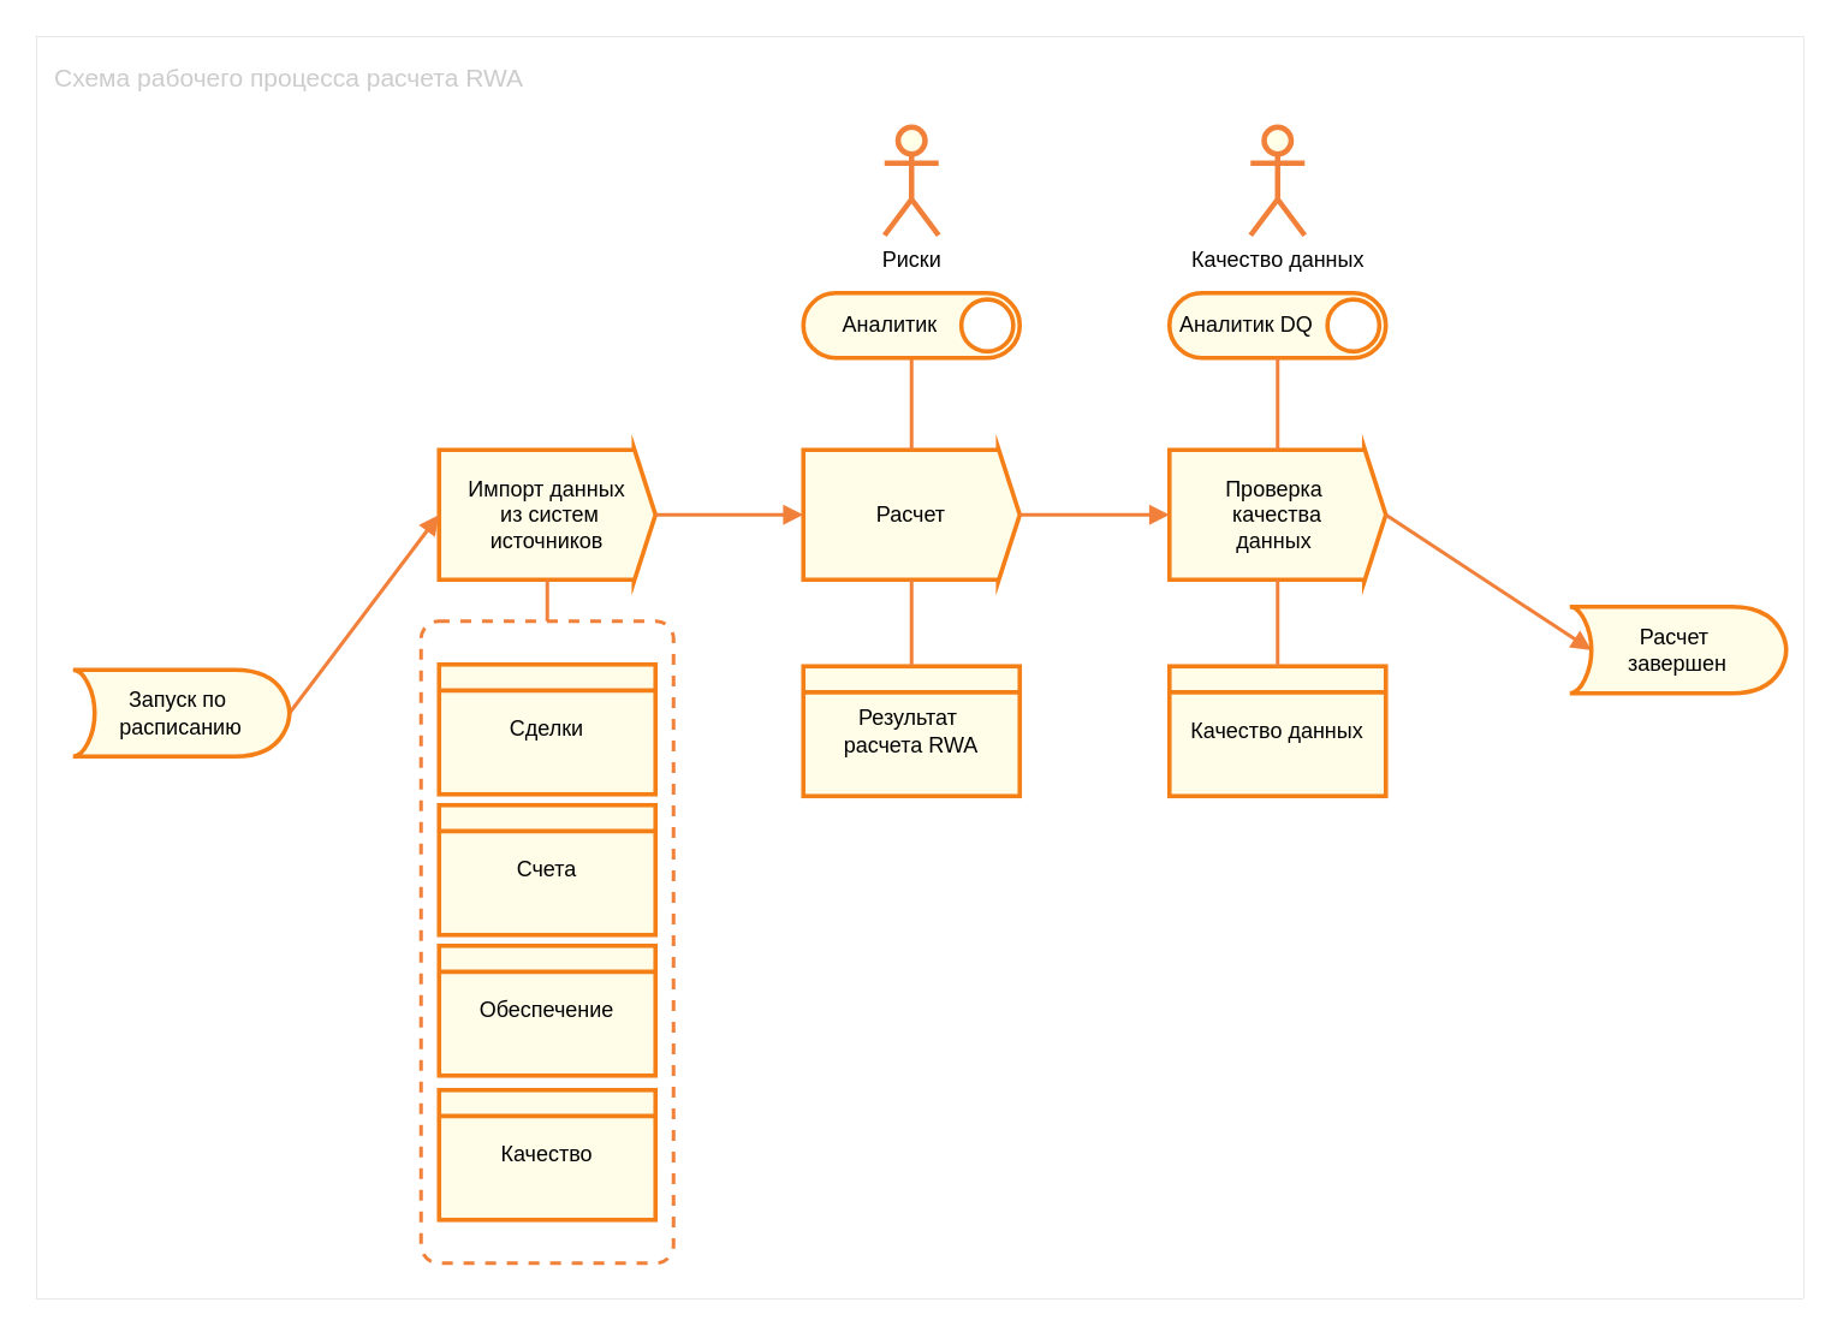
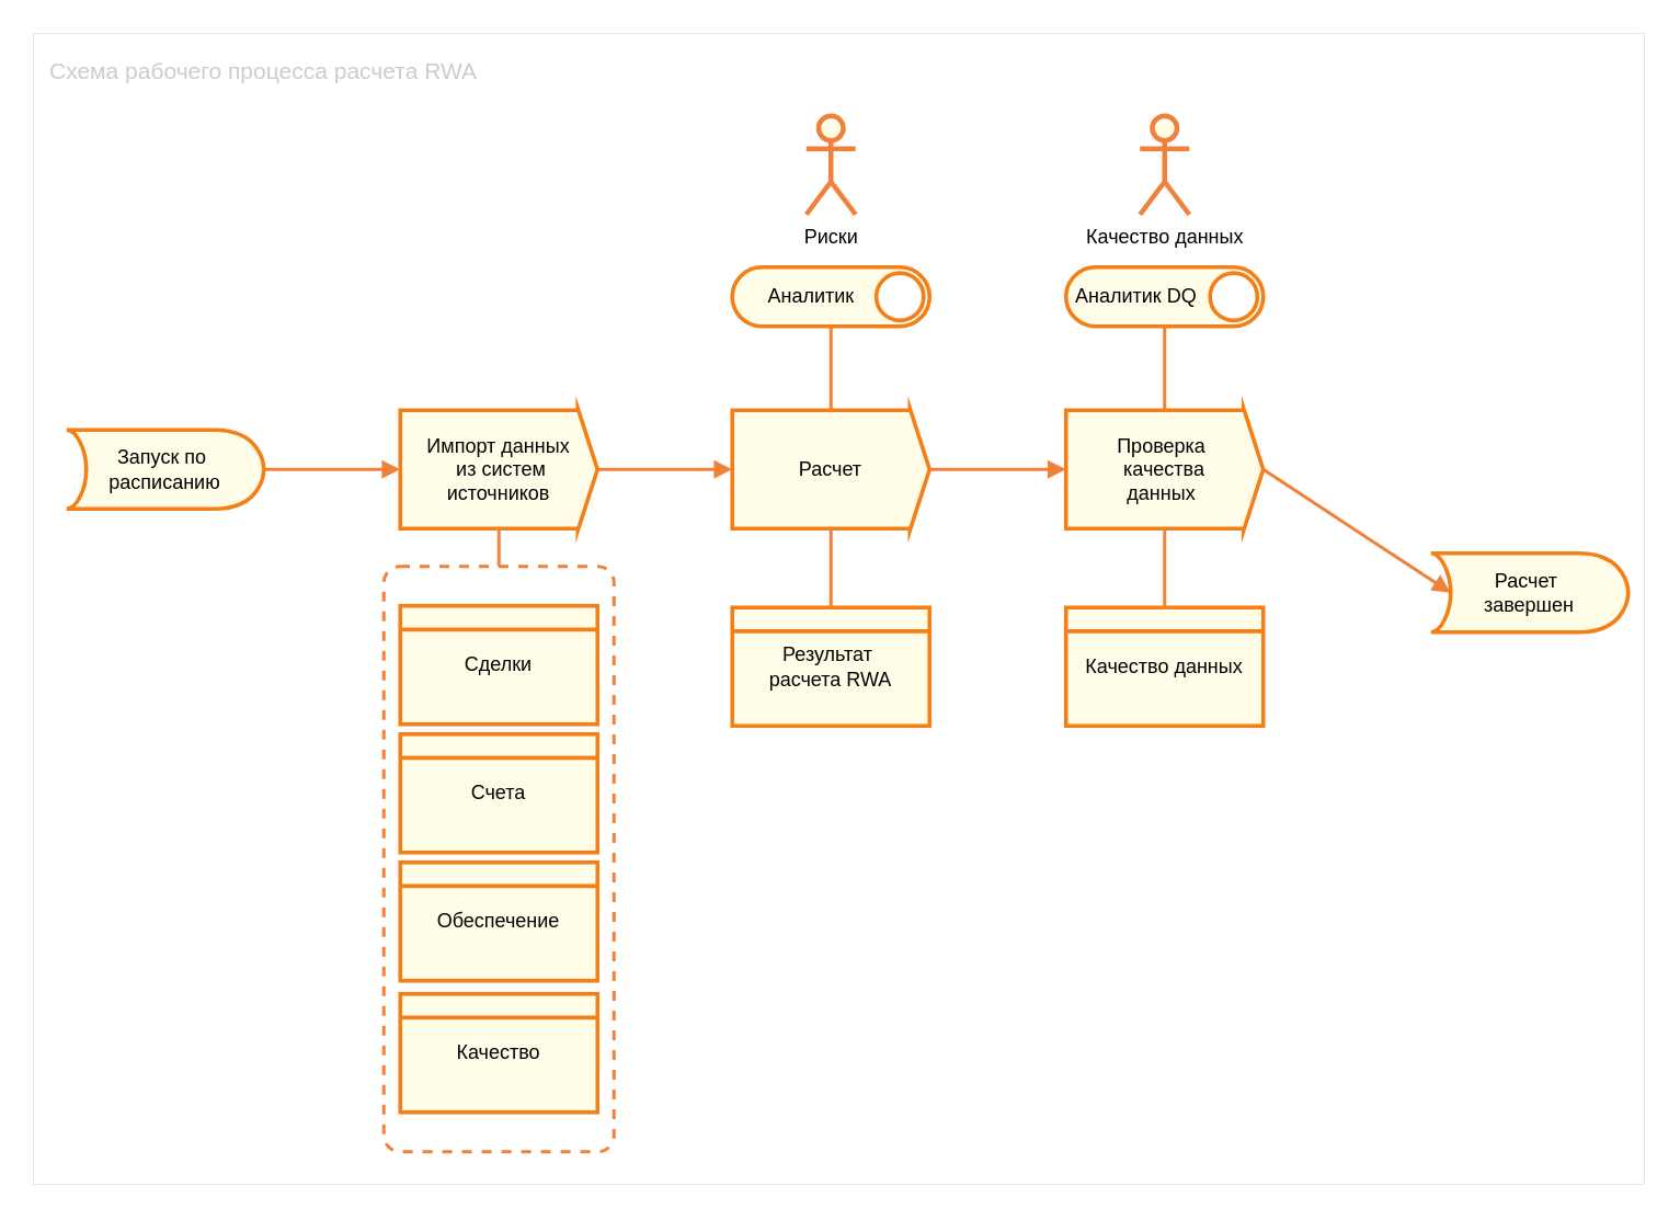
  <mxCell id="0" />
  <mxCell id="1" parent="0" />
  <mxCell id="2" value="Схема рабочего процесса расчета RWA" style="rounded=0;whiteSpace=wrap;html=1;strokeWidth=0.3;strokeColor=#CCCCCC;align=left;verticalAlign=top;spacingLeft=10;spacing=0;spacingTop=10;fontSize=14;fontColor=#CCCCCC;" vertex="1" parent="1"><mxGeometry x="20" y="20" width="980" height="700" as="geometry" /></mxCell>
  <mxCell id="3" value="" style="rounded=1;whiteSpace=wrap;html=1;arcSize=7;strokeColor=#f1803a;dashed=1;strokeWidth=2;" vertex="1" parent="1"><mxGeometry x="233" y="344" width="140" height="356" as="geometry" /></mxCell>
  <mxCell id="4" value="Импорт данных&lt;div&gt;&amp;nbsp;из систем источников&lt;/div&gt;" style="shape=stencil(tZVhb4IwEIZ/Tb8aaEPQjxvK5/2FWs/ZWFrSom7/fgeH24TBokJC0tz70qfH5Y4ykYWDLIHxyMoCmFgzzl9PQVsI4c07hQsqaB/Ii6OI4ksnlqEEVZF4ll7LrQFyQuXdES56V7UMXutiw6IXdOtHZMpZi9u1s+HG+eUjRmpbYfxBmGjBEzrhk4QFb3MpwesCKvDti6Qynt/BnhGdzsjulmQ5X0mmRHdLMiH7FizmAidzgdPJwPEzGYsMlaExFdlWquO7dye7+zOdUtbD3zOuduHOMFSA8S+9Egz+sX4Iq8kR8ep+xPe/sWUkz6exjJ9HPJDFIwRlXICRDkW91xWNOtBKIts7DyM9ttfGKGecx5DWJlvGRZ7n6006PjB0Sw3sT9I8/md/fToxhoanl36j0vXbCF8=);whiteSpace=wrap;html=1;" vertex="1" parent="1"><mxGeometry x="243" y="225" width="120" height="120" as="geometry" /></mxCell>
  <mxCell id="5" style="edgeStyle=none;rounded=0;orthogonalLoop=1;jettySize=auto;html=1;exitX=1;exitY=0.5;exitDx=0;exitDy=0;exitPerimeter=0;entryX=0;entryY=0.5;entryDx=0;entryDy=0;entryPerimeter=0;endArrow=block;endFill=1;strokeColor=#f1803a;strokeWidth=2;endSize=6;" edge="1" parent="1" source="15" target="4"><mxGeometry relative="1" as="geometry"><mxPoint x="250" y="284" as="sourcePoint" /><mxPoint x="180" y="160" as="targetPoint" /></mxGeometry></mxCell>
  <mxCell id="6" value="Расчет" style="shape=stencil(tZVhb4IwEIZ/Tb8aaEPQjxvK5/2FWs/ZWFrSom7/fgeH24TBokJC0tz70qfH5Y4ykYWDLIHxyMoCmFgzzl9PQVsI4c07hQsqaB/Ii6OI4ksnlqEEVZF4ll7LrQFyQuXdES56V7UMXutiw6IXdOtHZMpZi9u1s+HG+eUjRmpbYfxBmGjBEzrhk4QFb3MpwesCKvDti6Qynt/BnhGdzsjulmQ5X0mmRHdLMiH7FizmAidzgdPJwPEzGYsMlaExFdlWquO7dye7+zOdUtbD3zOuduHOMFSA8S+9Egz+sX4Iq8kR8ep+xPe/sWUkz6exjJ9HPJDFIwRlXICRDkW91xWNOtBKIts7DyM9ttfGKGecx5DWJlvGRZ7n6006PjB0Sw3sT9I8/md/fToxhoanl36j0vXbCF8=);whiteSpace=wrap;html=1;" vertex="1" parent="1"><mxGeometry x="445" y="225" width="120" height="120" as="geometry" /></mxCell>
  <mxCell id="7" style="edgeStyle=none;rounded=0;orthogonalLoop=1;jettySize=auto;html=1;exitX=1;exitY=0.5;exitDx=0;exitDy=0;exitPerimeter=0;entryX=0;entryY=0.5;entryDx=0;entryDy=0;entryPerimeter=0;endArrow=block;endFill=1;strokeColor=#f1803a;strokeWidth=2;endSize=6;" edge="1" parent="1" source="4" target="6"><mxGeometry relative="1" as="geometry"><mxPoint x="430" y="150" as="sourcePoint" /><mxPoint x="470" y="150" as="targetPoint" /></mxGeometry></mxCell>
  <mxCell id="8" value="Сделки" style="shape=stencil(tZXRboMgFIafhtsFIdbdbrbc9hnQnq6sCgZsu739EHTpVFxMJDEx/L985+TgOSCamwtvABEseQ2I7hEh7zcjJBhzLD6hbK1g3Yu3Eoz9+jFac9N03zrxzrXgRQXeMa1WV3iIU9szSKfTA8Jv1u0empdKSrtdKGn+OE++xXAhbTb4y2PwC0l9hO9foU+mAS1qaEH3hlcRYSvgMdlZRPiITNNY5Gjg3WbkJFoxxuRo4O2KMdMvrxH7ZUv2pF/WwWluldCIoXnBy+uHVjd5mk1Juxk4/7MOy/E07CfdbimhQFian5WGhXzOoqpKVSltl/7tYiFCGWP7Q7ZcYD+NA/vTjCX/7O+ie8bCRw3vZv3EGOxa3SFUUUqW4g+Eyt5PTz2D1zBc8QMZDvUJndnkaJzqb1An/AA=);whiteSpace=wrap;html=1;" vertex="1" parent="1"><mxGeometry x="243" y="344" width="120" height="120" as="geometry" /></mxCell>
  <mxCell id="9" value="Счета" style="shape=stencil(tZXRboMgFIafhtsFIdbdbrbc9hnQnq6sCgZsu739EHTpVFxMJDEx/L985+TgOSCamwtvABEseQ2I7hEh7zcjJBhzLD6hbK1g3Yu3Eoz9+jFac9N03zrxzrXgRQXeMa1WV3iIU9szSKfTA8Jv1u0empdKSrtdKGn+OE++xXAhbTb4y2PwC0l9hO9foU+mAS1qaEH3hlcRYSvgMdlZRPiITNNY5Gjg3WbkJFoxxuRo4O2KMdMvrxH7ZUv2pF/WwWluldCIoXnBy+uHVjd5mk1Juxk4/7MOy/E07CfdbimhQFian5WGhXzOoqpKVSltl/7tYiFCGWP7Q7ZcYD+NA/vTjCX/7O+ie8bCRw3vZv3EGOxa3SFUUUqW4g+Eyt5PTz2D1zBc8QMZDvUJndnkaJzqb1An/AA=);whiteSpace=wrap;html=1;" vertex="1" parent="1"><mxGeometry x="243" y="422" width="120" height="120" as="geometry" /></mxCell>
  <mxCell id="10" style="edgeStyle=none;rounded=1;orthogonalLoop=1;jettySize=auto;html=1;exitX=0.5;exitY=0;exitDx=0;exitDy=0;entryX=0.5;entryY=0.8;entryDx=0;entryDy=0;entryPerimeter=0;strokeColor=#f1813b;curved=0;endArrow=none;endFill=0;jumpSize=6;endSize=12;strokeWidth=2;" edge="1" parent="1" source="3" target="4"><mxGeometry relative="1" as="geometry"><mxPoint x="90" y="484" as="sourcePoint" /><mxPoint x="90" y="430" as="targetPoint" /></mxGeometry></mxCell>
  <mxCell id="11" value="Проверка&amp;nbsp;&lt;div&gt;качества&lt;/div&gt;&lt;div&gt;данных&amp;nbsp;&lt;/div&gt;" style="shape=stencil(tZVhb4IwEIZ/Tb8aaEPQjxvK5/2FWs/ZWFrSom7/fgeH24TBokJC0tz70qfH5Y4ykYWDLIHxyMoCmFgzzl9PQVsI4c07hQsqaB/Ii6OI4ksnlqEEVZF4ll7LrQFyQuXdES56V7UMXutiw6IXdOtHZMpZi9u1s+HG+eUjRmpbYfxBmGjBEzrhk4QFb3MpwesCKvDti6Qynt/BnhGdzsjulmQ5X0mmRHdLMiH7FizmAidzgdPJwPEzGYsMlaExFdlWquO7dye7+zOdUtbD3zOuduHOMFSA8S+9Egz+sX4Iq8kR8ep+xPe/sWUkz6exjJ9HPJDFIwRlXICRDkW91xWNOtBKIts7DyM9ttfGKGecx5DWJlvGRZ7n6006PjB0Sw3sT9I8/md/fToxhoanl36j0vXbCF8=);whiteSpace=wrap;html=1;" vertex="1" parent="1"><mxGeometry x="648" y="225" width="120" height="120" as="geometry" /></mxCell>
  <mxCell id="12" style="edgeStyle=none;rounded=0;orthogonalLoop=1;jettySize=auto;html=1;exitX=1;exitY=0.5;exitDx=0;exitDy=0;exitPerimeter=0;entryX=0;entryY=0.5;entryDx=0;entryDy=0;entryPerimeter=0;endArrow=block;endFill=1;strokeColor=#f1803a;strokeWidth=2;endSize=6;" edge="1" parent="1" source="6" target="11"><mxGeometry relative="1" as="geometry"><mxPoint x="440" y="160" as="sourcePoint" /><mxPoint x="480" y="160" as="targetPoint" /></mxGeometry></mxCell>
  <mxCell id="13" style="edgeStyle=none;rounded=0;orthogonalLoop=1;jettySize=auto;html=1;exitX=1;exitY=0.5;exitDx=0;exitDy=0;exitPerimeter=0;entryX=0.1;entryY=0.5;entryDx=0;entryDy=0;entryPerimeter=0;endArrow=block;endFill=1;strokeColor=#f1803a;strokeWidth=2;endSize=6;" edge="1" parent="1" source="11" target="16"><mxGeometry relative="1" as="geometry"><mxPoint x="270" y="150" as="sourcePoint" /><mxPoint x="740" y="284" as="targetPoint" /></mxGeometry></mxCell>
  <mxCell id="14" value="Обеспечение" style="shape=stencil(tZXRboMgFIafhtsFIdbdbrbc9hnQnq6sCgZsu739EHTpVFxMJDEx/L985+TgOSCamwtvABEseQ2I7hEh7zcjJBhzLD6hbK1g3Yu3Eoz9+jFac9N03zrxzrXgRQXeMa1WV3iIU9szSKfTA8Jv1u0empdKSrtdKGn+OE++xXAhbTb4y2PwC0l9hO9foU+mAS1qaEH3hlcRYSvgMdlZRPiITNNY5Gjg3WbkJFoxxuRo4O2KMdMvrxH7ZUv2pF/WwWluldCIoXnBy+uHVjd5mk1Juxk4/7MOy/E07CfdbimhQFian5WGhXzOoqpKVSltl/7tYiFCGWP7Q7ZcYD+NA/vTjCX/7O+ie8bCRw3vZv3EGOxa3SFUUUqW4g+Eyt5PTz2D1zBc8QMZDvUJndnkaJzqb1An/AA=);whiteSpace=wrap;html=1;" vertex="1" parent="1"><mxGeometry x="243" y="500" width="120" height="120" as="geometry" /></mxCell>
- <mxCell id="15" value="Запуск по&amp;nbsp;&lt;div&gt;расписанию&lt;/div&gt;" style="shape=stencil(tVbtboMwDHya/K0gGWN/N1reI6XuGpUmKKGUvv0Chm0Jg34MJCTkc3I5H9hAWGIOvABCA8lPQNiaUPpxNkKCMZsKZGljmzxgJgwCjC9ezE0BWYlgxbXg2xwwY0qtjnARu7LjoA3ONiR4t9nmYkmmpLTbhZLGyfzKWxouGjVBjTTBikZ4whWBFe20FKDFCUrQ3UJECU0f4F6QOl6Q27fkbTlL5qT2LZmR2yVmM4oOXepoKc3xbMT/UswSi4w1Kku2PDt+anWWuz/lFLxp/0GiT59UBWMGsMlKe4bcTqwfBu+Fuo8iO2tUwbzhdu2A3rA69BeE7jk19RdQl+ExId/V9PEtHdEtHfETnrpP5T6GoaXTjkZuHfGgDreM16dEeBrYwE1XxIsnInI13Plu5crARLtafNAiLTrSVyzZKw0TDbcXeZ6pXGkb4r1VSyhL03S9iaenB360R/ZHcRre2N+cjhxjk2Qgv0XxX6QFvgA=);whiteSpace=wrap;html=1;" vertex="1" parent="1"><mxGeometry x="40" y="335" width="120" height="120" as="geometry" /></mxCell>
+ <mxCell id="15" value="Запуск по&amp;nbsp;&lt;div&gt;расписанию&lt;/div&gt;" style="shape=stencil(tVbtboMwDHya/K0gGWN/N1reI6XuGpUmKKGUvv0Chm0Jg34MJCTkc3I5H9hAWGIOvABCA8lPQNiaUPpxNkKCMZsKZGljmzxgJgwCjC9ezE0BWYlgxbXg2xwwY0qtjnARu7LjoA3ONiR4t9nmYkmmpLTbhZLGyfzKWxouGjVBjTTBikZ4whWBFe20FKDFCUrQ3UJECU0f4F6QOl6Q27fkbTlL5qT2LZmR2yVmM4oOXepoKc3xbMT/UswSi4w1Kku2PDt+anWWuz/lFLxp/0GiT59UBWMGsMlKe4bcTqwfBu+Fuo8iO2tUwbzhdu2A3rA69BeE7jk19RdQl+ExId/V9PEtHdEtHfETnrpP5T6GoaXTjkZuHfGgDreM16dEeBrYwE1XxIsnInI13Plu5crARLtafNAiLTrSVyzZKw0TDbcXeZ6pXGkb4r1VSyhL03S9iaenB360R/ZHcRre2N+cjhxjk2Qgv0XxX6QFvgA=);whiteSpace=wrap;html=1;" vertex="1" parent="1"><mxGeometry x="40" y="225" width="120" height="120" as="geometry" /></mxCell>
  <mxCell id="16" value="Расчет&amp;nbsp;&lt;div&gt;завершен&lt;/div&gt;" style="shape=stencil(tVbtboMwDHya/K0gGWN/N1reI6XuGpUmKKGUvv0Chm0Jg34MJCTkc3I5H9hAWGIOvABCA8lPQNiaUPpxNkKCMZsKZGljmzxgJgwCjC9ezE0BWYlgxbXg2xwwY0qtjnARu7LjoA3ONiR4t9nmYkmmpLTbhZLGyfzKWxouGjVBjTTBikZ4whWBFe20FKDFCUrQ3UJECU0f4F6QOl6Q27fkbTlL5qT2LZmR2yVmM4oOXepoKc3xbMT/UswSi4w1Kku2PDt+anWWuz/lFLxp/0GiT59UBWMGsMlKe4bcTqwfBu+Fuo8iO2tUwbzhdu2A3rA69BeE7jk19RdQl+ExId/V9PEtHdEtHfETnrpP5T6GoaXTjkZuHfGgDreM16dEeBrYwE1XxIsnInI13Plu5crARLtafNAiLTrSVyzZKw0TDbcXeZ6pXGkb4r1VSyhL03S9iaenB360R/ZHcRre2N+cjhxjk2Qgv0XxX6QFvgA=);whiteSpace=wrap;html=1;" vertex="1" parent="1"><mxGeometry x="870" y="300" width="120" height="120" as="geometry" /></mxCell>
  <mxCell id="17" value="Результат&amp;nbsp;&lt;div&gt;расчета RWA&lt;/div&gt;" style="shape=stencil(tZXRboMgFIafhtsFIdbdbrbc9hnQnq6sCgZsu739EHTpVFxMJDEx/L985+TgOSCamwtvABEseQ2I7hEh7zcjJBhzLD6hbK1g3Yu3Eoz9+jFac9N03zrxzrXgRQXeMa1WV3iIU9szSKfTA8Jv1u0empdKSrtdKGn+OE++xXAhbTb4y2PwC0l9hO9foU+mAS1qaEH3hlcRYSvgMdlZRPiITNNY5Gjg3WbkJFoxxuRo4O2KMdMvrxH7ZUv2pF/WwWluldCIoXnBy+uHVjd5mk1Juxk4/7MOy/E07CfdbimhQFian5WGhXzOoqpKVSltl/7tYiFCGWP7Q7ZcYD+NA/vTjCX/7O+ie8bCRw3vZv3EGOxa3SFUUUqW4g+Eyt5PTz2D1zBc8QMZDvUJndnkaJzqb1An/AA=);whiteSpace=wrap;html=1;" vertex="1" parent="1"><mxGeometry x="445" y="345" width="120" height="120" as="geometry" /></mxCell>
  <mxCell id="18" value="Качество" style="shape=stencil(tZXRboMgFIafhtsFIdbdbrbc9hnQnq6sCgZsu739EHTpVFxMJDEx/L985+TgOSCamwtvABEseQ2I7hEh7zcjJBhzLD6hbK1g3Yu3Eoz9+jFac9N03zrxzrXgRQXeMa1WV3iIU9szSKfTA8Jv1u0empdKSrtdKGn+OE++xXAhbTb4y2PwC0l9hO9foU+mAS1qaEH3hlcRYSvgMdlZRPiITNNY5Gjg3WbkJFoxxuRo4O2KMdMvrxH7ZUv2pF/WwWluldCIoXnBy+uHVjd5mk1Juxk4/7MOy/E07CfdbimhQFian5WGhXzOoqpKVSltl/7tYiFCGWP7Q7ZcYD+NA/vTjCX/7O+ie8bCRw3vZv3EGOxa3SFUUUqW4g+Eyt5PTz2D1zBc8QMZDvUJndnkaJzqb1An/AA=);whiteSpace=wrap;html=1;" vertex="1" parent="1"><mxGeometry x="243" y="580" width="120" height="120" as="geometry" /></mxCell>
  <mxCell id="19" style="edgeStyle=none;rounded=1;orthogonalLoop=1;jettySize=auto;html=1;exitX=0.5;exitY=0.2;exitDx=0;exitDy=0;exitPerimeter=0;entryX=0.5;entryY=0.8;entryDx=0;entryDy=0;entryPerimeter=0;strokeColor=#f1813b;curved=0;endArrow=none;endFill=0;jumpSize=6;endSize=12;strokeWidth=2;" edge="1" parent="1" source="17" target="6"><mxGeometry relative="1" as="geometry"><mxPoint x="600" y="614" as="sourcePoint" /><mxPoint x="600" y="560" as="targetPoint" /></mxGeometry></mxCell>
  <mxCell id="20" value="Качество данных" style="shape=stencil(tZXRboMgFIafhtsFIdbdbrbc9hnQnq6sCgZsu739EHTpVFxMJDEx/L985+TgOSCamwtvABEseQ2I7hEh7zcjJBhzLD6hbK1g3Yu3Eoz9+jFac9N03zrxzrXgRQXeMa1WV3iIU9szSKfTA8Jv1u0empdKSrtdKGn+OE++xXAhbTb4y2PwC0l9hO9foU+mAS1qaEH3hlcRYSvgMdlZRPiITNNY5Gjg3WbkJFoxxuRo4O2KMdMvrxH7ZUv2pF/WwWluldCIoXnBy+uHVjd5mk1Juxk4/7MOy/E07CfdbimhQFian5WGhXzOoqpKVSltl/7tYiFCGWP7Q7ZcYD+NA/vTjCX/7O+ie8bCRw3vZv3EGOxa3SFUUUqW4g+Eyt5PTz2D1zBc8QMZDvUJndnkaJzqb1An/AA=);whiteSpace=wrap;html=1;" vertex="1" parent="1"><mxGeometry x="648" y="345" width="120" height="120" as="geometry" /></mxCell>
  <mxCell id="21" style="edgeStyle=none;rounded=1;orthogonalLoop=1;jettySize=auto;html=1;exitX=0.5;exitY=0.2;exitDx=0;exitDy=0;exitPerimeter=0;entryX=0.5;entryY=0.8;entryDx=0;entryDy=0;entryPerimeter=0;strokeColor=#f1813b;curved=0;endArrow=none;endFill=0;jumpSize=6;endSize=12;strokeWidth=2;" edge="1" parent="1" source="20" target="11"><mxGeometry relative="1" as="geometry"><mxPoint x="510" y="614" as="sourcePoint" /><mxPoint x="510" y="560" as="targetPoint" /></mxGeometry></mxCell>
  <mxCell id="22" value="Риски" style="shape=umlActor;verticalLabelPosition=bottom;verticalAlign=top;html=1;outlineConnect=0;strokeColor=#f1813a;strokeWidth=3;fillColor=#fffee7;" vertex="1" parent="1"><mxGeometry x="490" y="70" width="30" height="60" as="geometry" /></mxCell>
  <mxCell id="23" value="Качество данных" style="shape=umlActor;verticalLabelPosition=bottom;verticalAlign=top;html=1;outlineConnect=0;strokeColor=#f1813a;strokeWidth=3;fillColor=#fffee7;" vertex="1" parent="1"><mxGeometry x="693" y="70" width="30" height="60" as="geometry" /></mxCell>
  <mxCell id="24" style="edgeStyle=none;rounded=1;orthogonalLoop=1;jettySize=auto;html=1;exitX=0.5;exitY=0.2;exitDx=0;exitDy=0;exitPerimeter=0;strokeColor=#f1813b;curved=0;endArrow=none;endFill=0;jumpSize=6;endSize=12;strokeWidth=2;entryX=0.5;entryY=0.65;entryDx=0;entryDy=0;entryPerimeter=0;" edge="1" parent="1" source="6" target="25"><mxGeometry relative="1" as="geometry"><mxPoint x="110" y="154" as="sourcePoint" /><mxPoint x="580" y="220" as="targetPoint" /></mxGeometry></mxCell>
  <mxCell id="25" value="Аналитик" style="shape=stencil(xVXhboMgEH4a/i7Izbm/m60P0Deg9rqSUjBg13ZPPxRJp06WZZolJua+z/vu+OCQQG4PvELCqOInJLAijL2erVBo7UZLRzDHHTyRUOrjyyDmtsKy9uA7N4JvQ6atjT7iRezqToM1OKwJfXFs80BeaqVcutDK9pgvvJPhQtUuvnoZ+sBSX+EWAOiACo04YY2mIzxKWPEL8SW1syXFR648LejKnNojV+YUpwPt2aSTv0lD7pCp4w/5lpfHN6PPavdtQy1jmsG7L7XXTThYw3HtRhHC9JrSio9u+NNYqxMNQb7XBiOd7oWUpZbauNC/21qEQVEUq3UWN97fIRP5aVYkP+Q31b1G5COUUlQW71Zm0Pfyuecle+xZGcJYC5MG/OPq210dbV6L+v9CC3wC);whiteSpace=wrap;html=1;align=left;spacingLeft=20;" vertex="1" parent="1"><mxGeometry x="445" y="120" width="120" height="120" as="geometry" /></mxCell>
  <mxCell id="26" value="Аналитик DQ" style="shape=stencil(xVXhboMgEH4a/i7Izbm/m60P0Deg9rqSUjBg13ZPPxRJp06WZZolJua+z/vu+OCQQG4PvELCqOInJLAijL2erVBo7UZLRzDHHTyRUOrjyyDmtsKy9uA7N4JvQ6atjT7iRezqToM1OKwJfXFs80BeaqVcutDK9pgvvJPhQtUuvnoZ+sBSX+EWAOiACo04YY2mIzxKWPEL8SW1syXFR648LejKnNojV+YUpwPt2aSTv0lD7pCp4w/5lpfHN6PPavdtQy1jmsG7L7XXTThYw3HtRhHC9JrSio9u+NNYqxMNQb7XBiOd7oWUpZbauNC/21qEQVEUq3UWN97fIRP5aVYkP+Q31b1G5COUUlQW71Zm0Pfyuecle+xZGcJYC5MG/OPq210dbV6L+v9CC3wC);whiteSpace=wrap;html=1;align=left;spacingLeft=4;" vertex="1" parent="1"><mxGeometry x="648" y="120" width="120" height="120" as="geometry" /></mxCell>
  <mxCell id="27" style="edgeStyle=none;rounded=1;orthogonalLoop=1;jettySize=auto;html=1;exitX=0.5;exitY=0.2;exitDx=0;exitDy=0;exitPerimeter=0;entryX=0.5;entryY=0.65;entryDx=0;entryDy=0;entryPerimeter=0;strokeColor=#f1813b;curved=0;endArrow=none;endFill=0;jumpSize=6;endSize=12;strokeWidth=2;" edge="1" parent="1" source="11" target="26"><mxGeometry relative="1" as="geometry"><mxPoint x="860" y="204" as="sourcePoint" /><mxPoint x="860" y="150" as="targetPoint" /></mxGeometry></mxCell>
